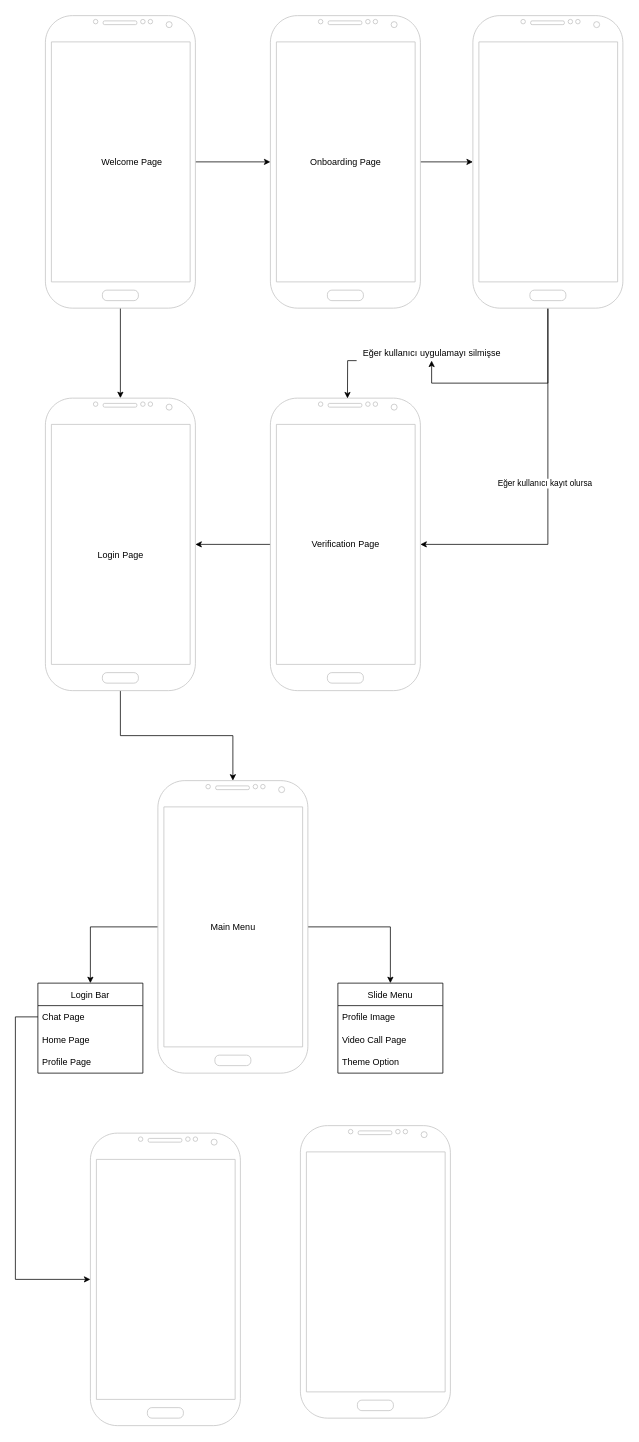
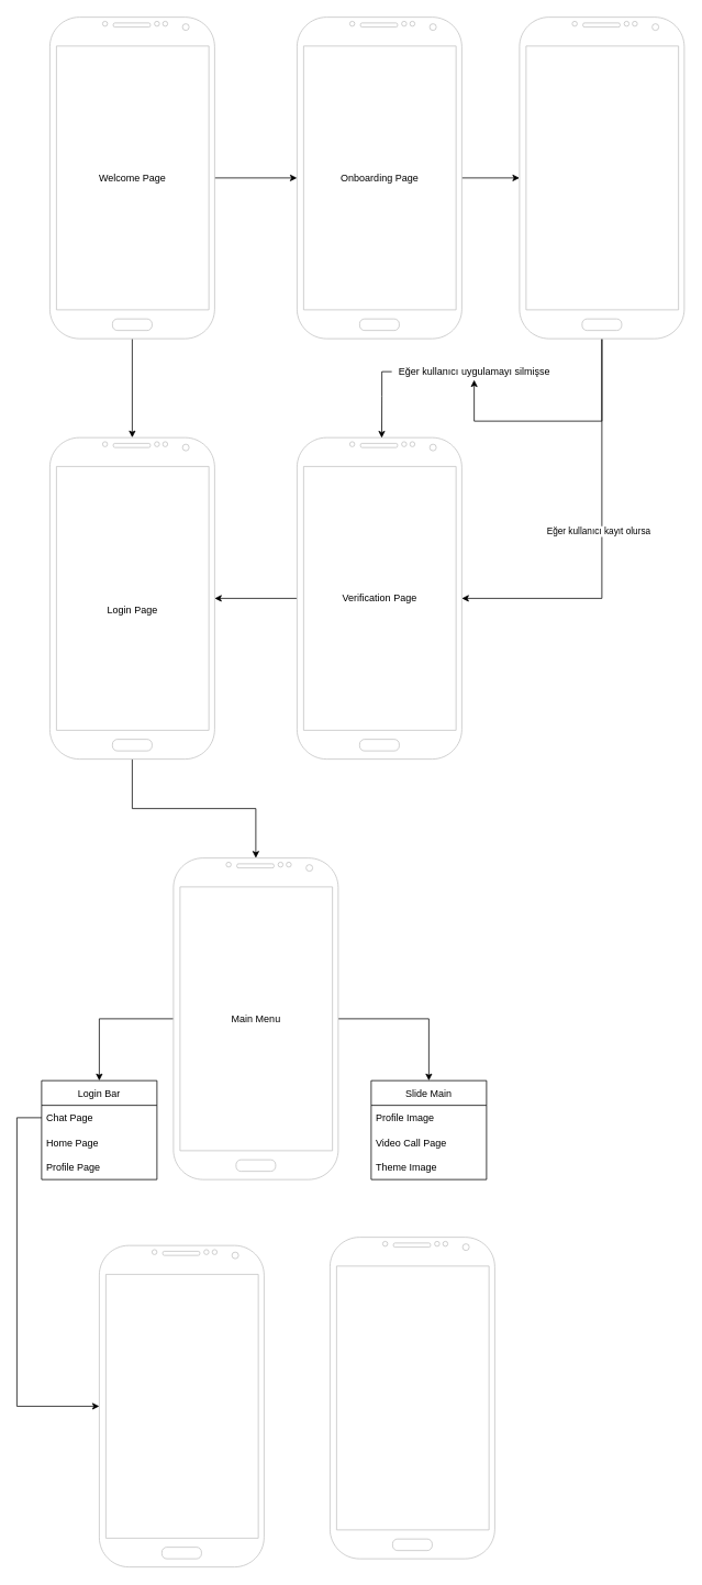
  <mxCell id="0" />
  <mxCell id="1" parent="0" />
  <mxCell id="2" style="edgeStyle=orthogonalEdgeStyle;rounded=0;orthogonalLoop=1;jettySize=auto;html=1;" edge="1" parent="1" source="4" target="6"><mxGeometry relative="1" as="geometry" /></mxCell>
  <mxCell id="3" style="edgeStyle=orthogonalEdgeStyle;rounded=0;orthogonalLoop=1;jettySize=auto;html=1;" edge="1" parent="1" source="4" target="18"><mxGeometry relative="1" as="geometry" /></mxCell>
  <mxCell id="4" value="" style="verticalLabelPosition=bottom;verticalAlign=top;html=1;shadow=0;dashed=0;strokeWidth=1;shape=mxgraph.android.phone2;strokeColor=#c0c0c0;" vertex="1" parent="1"><mxGeometry x="60" y="20" width="200" height="390" as="geometry" /></mxCell>
  <mxCell id="5" style="edgeStyle=orthogonalEdgeStyle;rounded=0;orthogonalLoop=1;jettySize=auto;html=1;" edge="1" parent="1" source="6" target="10"><mxGeometry relative="1" as="geometry" /></mxCell>
  <mxCell id="6" value="" style="verticalLabelPosition=bottom;verticalAlign=top;html=1;shadow=0;dashed=0;strokeWidth=1;shape=mxgraph.android.phone2;strokeColor=#c0c0c0;" vertex="1" parent="1"><mxGeometry x="360" y="20" width="200" height="390" as="geometry" /></mxCell>
  <mxCell id="7" style="edgeStyle=orthogonalEdgeStyle;rounded=0;orthogonalLoop=1;jettySize=auto;html=1;" edge="1" parent="1" source="10" target="16"><mxGeometry relative="1" as="geometry"><mxPoint x="730" y="510" as="targetPoint" /><Array as="points"><mxPoint x="730" y="510" /></Array></mxGeometry></mxCell>
  <mxCell id="8" style="edgeStyle=orthogonalEdgeStyle;rounded=0;orthogonalLoop=1;jettySize=auto;html=1;" edge="1" parent="1" source="10" target="12"><mxGeometry relative="1" as="geometry"><mxPoint x="730" y="730" as="targetPoint" /><Array as="points"><mxPoint x="730" y="725" /></Array></mxGeometry></mxCell>
  <mxCell id="9" value="Eğer kullanıcı kayıt olursa" style="edgeLabel;html=1;align=center;verticalAlign=middle;resizable=0;points=[];" vertex="1" connectable="0" parent="8"><mxGeometry x="-0.04" y="-5" relative="1" as="geometry"><mxPoint as="offset" /></mxGeometry></mxCell>
  <mxCell id="10" value="" style="verticalLabelPosition=bottom;verticalAlign=top;html=1;shadow=0;dashed=0;strokeWidth=1;shape=mxgraph.android.phone2;strokeColor=#c0c0c0;" vertex="1" parent="1"><mxGeometry x="630" y="20" width="200" height="390" as="geometry" /></mxCell>
  <mxCell id="11" style="edgeStyle=orthogonalEdgeStyle;rounded=0;orthogonalLoop=1;jettySize=auto;html=1;" edge="1" parent="1" source="12" target="18"><mxGeometry relative="1" as="geometry" /></mxCell>
  <mxCell id="12" value="" style="verticalLabelPosition=bottom;verticalAlign=top;html=1;shadow=0;dashed=0;strokeWidth=1;shape=mxgraph.android.phone2;strokeColor=#c0c0c0;" vertex="1" parent="1"><mxGeometry x="360" y="530" width="200" height="390" as="geometry" /></mxCell>
- <mxCell id="13" value="Welcome Page" style="text;html=1;align=center;verticalAlign=middle;resizable=0;points=[];autosize=1;strokeColor=none;fillColor=none;" vertex="1" parent="1"><mxGeometry x="125" y="205" width="100" height="20" as="geometry" /></mxCell>
+ <mxCell id="13" value="Welcome Page" style="text;html=1;align=center;verticalAlign=middle;resizable=0;points=[];autosize=1;strokeColor=none;fillColor=none;" vertex="1" parent="1"><mxGeometry x="110" y="205" width="100" height="20" as="geometry" /></mxCell>
  <mxCell id="14" value="Onboarding Page" style="text;html=1;align=center;verticalAlign=middle;resizable=0;points=[];autosize=1;strokeColor=none;fillColor=none;" vertex="1" parent="1"><mxGeometry x="405" y="205" width="110" height="20" as="geometry" /></mxCell>
  <mxCell id="15" style="edgeStyle=orthogonalEdgeStyle;rounded=0;orthogonalLoop=1;jettySize=auto;html=1;entryX=0.514;entryY=0.001;entryDx=0;entryDy=0;entryPerimeter=0;" edge="1" parent="1" source="16" target="12"><mxGeometry relative="1" as="geometry"><Array as="points"><mxPoint x="463" y="480" /><mxPoint x="463" y="480" /></Array></mxGeometry></mxCell>
- <mxCell id="16" value="Eğer kullanıcı uygulamayı silmişse" style="text;html=1;align=center;verticalAlign=middle;resizable=0;points=[];autosize=1;strokeColor=none;fillColor=none;" vertex="1" parent="1"><mxGeometry x="475" y="460" width="200" height="20" as="geometry" /></mxCell>
+ <mxCell id="16" value="Eğer kullanıcı uygulamayı silmişse" style="text;html=1;align=center;verticalAlign=middle;resizable=0;points=[];autosize=1;strokeColor=none;fillColor=none;" vertex="1" parent="1"><mxGeometry x="475" y="440" width="200" height="20" as="geometry" /></mxCell>
  <mxCell id="17" style="edgeStyle=orthogonalEdgeStyle;rounded=0;orthogonalLoop=1;jettySize=auto;html=1;" edge="1" parent="1" source="18" target="23"><mxGeometry relative="1" as="geometry" /></mxCell>
  <mxCell id="18" value="" style="verticalLabelPosition=bottom;verticalAlign=top;html=1;shadow=0;dashed=0;strokeWidth=1;shape=mxgraph.android.phone2;strokeColor=#c0c0c0;" vertex="1" parent="1"><mxGeometry x="60" y="530" width="200" height="390" as="geometry" /></mxCell>
  <mxCell id="19" value="Login Page" style="text;html=1;align=center;verticalAlign=middle;resizable=0;points=[];autosize=1;strokeColor=none;fillColor=none;" vertex="1" parent="1"><mxGeometry x="120" y="730" width="80" height="20" as="geometry" /></mxCell>
  <mxCell id="20" value="Verification Page" style="text;html=1;align=center;verticalAlign=middle;resizable=0;points=[];autosize=1;strokeColor=none;fillColor=none;" vertex="1" parent="1"><mxGeometry x="405" y="715" width="110" height="20" as="geometry" /></mxCell>
  <mxCell id="21" style="edgeStyle=orthogonalEdgeStyle;rounded=0;orthogonalLoop=1;jettySize=auto;html=1;entryX=0.5;entryY=0;entryDx=0;entryDy=0;" edge="1" parent="1" source="23" target="25"><mxGeometry relative="1" as="geometry"><mxPoint x="110" y="1520" as="targetPoint" /></mxGeometry></mxCell>
  <mxCell id="22" style="edgeStyle=orthogonalEdgeStyle;rounded=0;orthogonalLoop=1;jettySize=auto;html=1;entryX=0.5;entryY=0;entryDx=0;entryDy=0;" edge="1" parent="1" source="23" target="29"><mxGeometry relative="1" as="geometry" /></mxCell>
  <mxCell id="23" value="" style="verticalLabelPosition=bottom;verticalAlign=top;html=1;shadow=0;dashed=0;strokeWidth=1;shape=mxgraph.android.phone2;strokeColor=#c0c0c0;" vertex="1" parent="1"><mxGeometry x="210" y="1040" width="200" height="390" as="geometry" /></mxCell>
  <mxCell id="24" value="Main Menu" style="text;html=1;align=center;verticalAlign=middle;resizable=0;points=[];autosize=1;strokeColor=none;fillColor=none;" vertex="1" parent="1"><mxGeometry x="275" y="1225" width="70" height="20" as="geometry" /></mxCell>
  <mxCell id="25" value="Login Bar" style="swimlane;fontStyle=0;childLayout=stackLayout;horizontal=1;startSize=30;horizontalStack=0;resizeParent=1;resizeParentMax=0;resizeLast=0;collapsible=1;marginBottom=0;" vertex="1" parent="1"><mxGeometry x="50" y="1310" width="140" height="120" as="geometry" /></mxCell>
  <mxCell id="26" value="Chat Page" style="text;strokeColor=none;fillColor=none;align=left;verticalAlign=middle;spacingLeft=4;spacingRight=4;overflow=hidden;points=[[0,0.5],[1,0.5]];portConstraint=eastwest;rotatable=0;" vertex="1" parent="25"><mxGeometry y="30" width="140" height="30" as="geometry" /></mxCell>
  <mxCell id="27" value="Home Page" style="text;strokeColor=none;fillColor=none;align=left;verticalAlign=middle;spacingLeft=4;spacingRight=4;overflow=hidden;points=[[0,0.5],[1,0.5]];portConstraint=eastwest;rotatable=0;" vertex="1" parent="25"><mxGeometry y="60" width="140" height="30" as="geometry" /></mxCell>
  <mxCell id="28" value="Profile Page" style="text;strokeColor=none;fillColor=none;align=left;verticalAlign=middle;spacingLeft=4;spacingRight=4;overflow=hidden;points=[[0,0.5],[1,0.5]];portConstraint=eastwest;rotatable=0;" vertex="1" parent="25"><mxGeometry y="90" width="140" height="30" as="geometry" /></mxCell>
- <mxCell id="29" value="Slide Menu" style="swimlane;fontStyle=0;childLayout=stackLayout;horizontal=1;startSize=30;horizontalStack=0;resizeParent=1;resizeParentMax=0;resizeLast=0;collapsible=1;marginBottom=0;" vertex="1" parent="1"><mxGeometry x="450" y="1310" width="140" height="120" as="geometry" /></mxCell>
+ <mxCell id="29" value="Slide Main" style="swimlane;fontStyle=0;childLayout=stackLayout;horizontal=1;startSize=30;horizontalStack=0;resizeParent=1;resizeParentMax=0;resizeLast=0;collapsible=1;marginBottom=0;" vertex="1" parent="1"><mxGeometry x="450" y="1310" width="140" height="120" as="geometry" /></mxCell>
  <mxCell id="30" value="Profile Image" style="text;strokeColor=none;fillColor=none;align=left;verticalAlign=middle;spacingLeft=4;spacingRight=4;overflow=hidden;points=[[0,0.5],[1,0.5]];portConstraint=eastwest;rotatable=0;" vertex="1" parent="29"><mxGeometry y="30" width="140" height="30" as="geometry" /></mxCell>
  <mxCell id="31" value="Video Call Page" style="text;strokeColor=none;fillColor=none;align=left;verticalAlign=middle;spacingLeft=4;spacingRight=4;overflow=hidden;points=[[0,0.5],[1,0.5]];portConstraint=eastwest;rotatable=0;" vertex="1" parent="29"><mxGeometry y="60" width="140" height="30" as="geometry" /></mxCell>
- <mxCell id="32" value="Theme Option" style="text;strokeColor=none;fillColor=none;align=left;verticalAlign=middle;spacingLeft=4;spacingRight=4;overflow=hidden;points=[[0,0.5],[1,0.5]];portConstraint=eastwest;rotatable=0;" vertex="1" parent="29"><mxGeometry y="90" width="140" height="30" as="geometry" /></mxCell>
+ <mxCell id="32" value="Theme Image" style="text;strokeColor=none;fillColor=none;align=left;verticalAlign=middle;spacingLeft=4;spacingRight=4;overflow=hidden;points=[[0,0.5],[1,0.5]];portConstraint=eastwest;rotatable=0;" vertex="1" parent="29"><mxGeometry y="90" width="140" height="30" as="geometry" /></mxCell>
  <mxCell id="33" value="" style="verticalLabelPosition=bottom;verticalAlign=top;html=1;shadow=0;dashed=0;strokeWidth=1;shape=mxgraph.android.phone2;strokeColor=#c0c0c0;" vertex="1" parent="1"><mxGeometry x="120" y="1510" width="200" height="390" as="geometry" /></mxCell>
  <mxCell id="34" style="edgeStyle=orthogonalEdgeStyle;rounded=0;orthogonalLoop=1;jettySize=auto;html=1;" edge="1" parent="1" source="26" target="33"><mxGeometry relative="1" as="geometry"><Array as="points"><mxPoint y="1355" x="20" /><mxPoint y="1705" x="20" /></Array></mxGeometry></mxCell>
  <mxCell id="35" value="" style="verticalLabelPosition=bottom;verticalAlign=top;html=1;shadow=0;dashed=0;strokeWidth=1;shape=mxgraph.android.phone2;strokeColor=#c0c0c0;" vertex="1" parent="1"><mxGeometry x="400" y="1500" width="200" height="390" as="geometry" /></mxCell>
